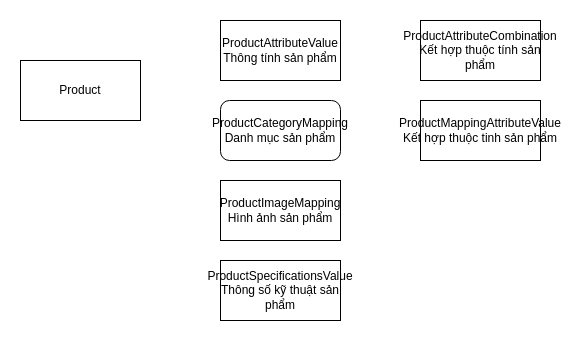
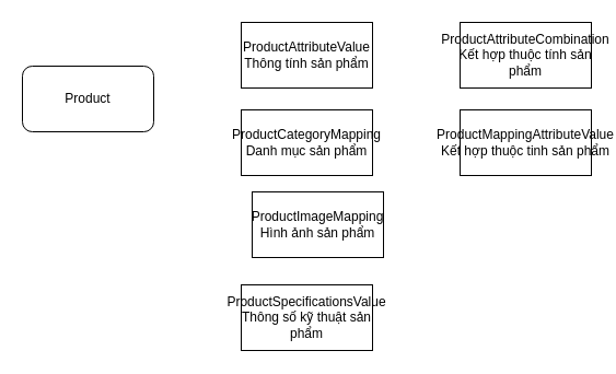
  <mxCell id="0" />
  <mxCell id="1" parent="0" />
- <mxCell id="2" value="Product" style="rounded=0;whiteSpace=wrap;html=1;" vertex="1" parent="1"><mxGeometry x="20" y="60" width="120" height="60" as="geometry" /></mxCell>
+ <mxCell id="2" value="Product" style="whiteSpace=wrap;html=1;rounded=1;" vertex="1" parent="1"><mxGeometry x="20" y="60" width="120" height="60" as="geometry" /></mxCell>
  <mxCell id="3" value="ProductAttributeCombination&lt;br&gt;Kết hợp thuộc tính sản phẩm" style="rounded=0;whiteSpace=wrap;html=1;" vertex="1" parent="1"><mxGeometry x="420" width="120" height="60" as="geometry" y="20" /></mxCell>
  <mxCell id="4" value="ProductAttributeValue&lt;br&gt;Thông tính sản phẩm" style="rounded=0;whiteSpace=wrap;html=1;" vertex="1" parent="1"><mxGeometry x="220" width="120" height="60" as="geometry" y="20" /></mxCell>
- <mxCell id="5" value="ProductCategoryMapping&lt;br&gt;Danh mục sản phẩm" style="whiteSpace=wrap;html=1;rounded=1;" vertex="1" parent="1"><mxGeometry x="220" y="100" width="120" height="60" as="geometry" /></mxCell>
- <mxCell id="6" value="ProductImageMapping&lt;br&gt;Hình ảnh sản phẩm" style="rounded=0;whiteSpace=wrap;html=1;" vertex="1" parent="1"><mxGeometry x="220" y="180" width="120" height="60" as="geometry" /></mxCell>
+ <mxCell id="5" value="ProductCategoryMapping&lt;br&gt;Danh mục sản phẩm" style="rounded=0;whiteSpace=wrap;html=1;" vertex="1" parent="1"><mxGeometry x="220" y="100" width="120" height="60" as="geometry" /></mxCell>
+ <mxCell id="6" value="ProductImageMapping&lt;br&gt;Hình ảnh sản phẩm" style="rounded=0;whiteSpace=wrap;html=1;" vertex="1" parent="1"><mxGeometry x="230" y="175" width="120" height="60" as="geometry" /></mxCell>
  <mxCell id="7" value="ProductMappingAttributeValue&lt;br&gt;Kết hợp thuộc tinh sản phẩm" style="rounded=0;whiteSpace=wrap;html=1;" vertex="1" parent="1"><mxGeometry x="420" y="100" width="120" height="60" as="geometry" /></mxCell>
  <mxCell id="8" value="ProductSpecificationsValue&lt;br&gt;Thông số kỹ thuật sản phẩm" style="rounded=0;whiteSpace=wrap;html=1;" vertex="1" parent="1"><mxGeometry x="220" y="260" width="120" height="60" as="geometry" /></mxCell>
